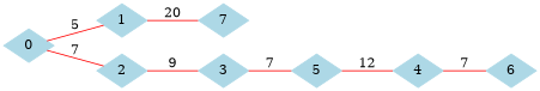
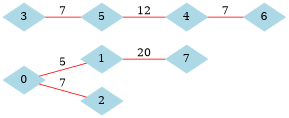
  graph {
    rankdir=LR
    node [color=lightblue shape=diamond style=filled]
    edge [color=red]
    1
    7
    5
    4
    2
    3
    0
    6
    1 -- 7 [label=20]
    5 -- 4 [label=12]
    4 -- 6 [label=7]
-   2 -- 3 [label=9]
    3 -- 5 [label=7]
    0 -- 1 [label=5]
    0 -- 2 [label=7]
  }
